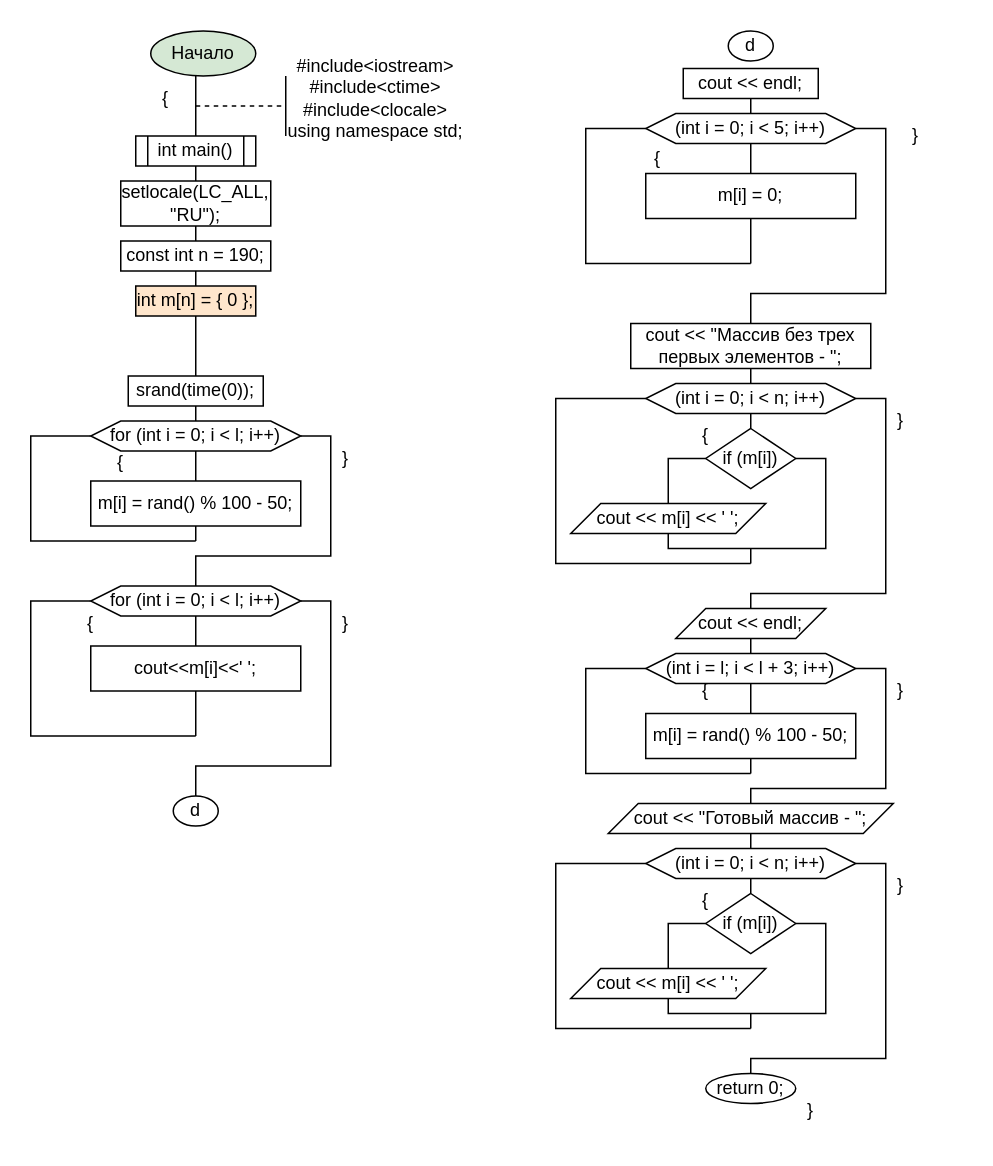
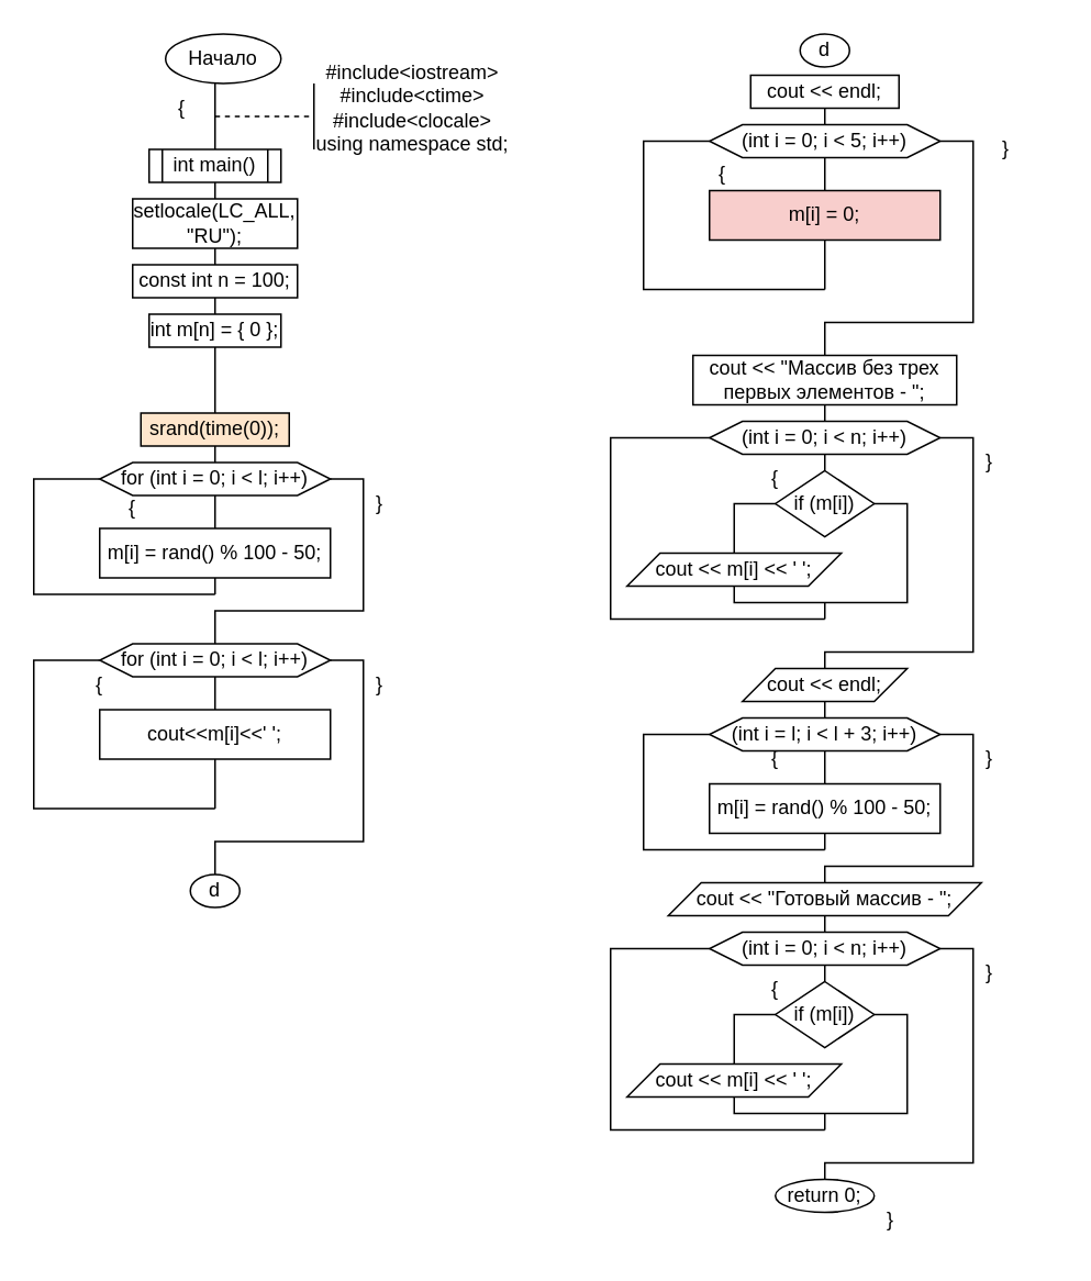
  <mxCell id="0" />
  <mxCell id="1" parent="0" />
  <mxCell id="2" value="" style="endArrow=none;html=1;rounded=0;entryX=0.5;entryY=1;entryDx=0;entryDy=0;" edge="1" parent="1" target="40"><mxGeometry width="50" height="50" relative="1" as="geometry"><mxPoint x="500" y="515" as="sourcePoint" /><mxPoint x="530" y="385" as="targetPoint" /></mxGeometry></mxCell>
  <mxCell id="3" value="" style="endArrow=none;html=1;rounded=0;entryX=0.5;entryY=1;entryDx=0;entryDy=0;" edge="1" parent="1" target="18"><mxGeometry width="50" height="50" relative="1" as="geometry"><mxPoint x="130" y="490" as="sourcePoint" /><mxPoint x="150" y="440" as="targetPoint" /></mxGeometry></mxCell>
  <mxCell id="4" value="" style="endArrow=none;html=1;rounded=0;entryX=0.5;entryY=1;entryDx=0;entryDy=0;" edge="1" parent="1"><mxGeometry width="50" height="50" relative="1" as="geometry"><mxPoint x="130" y="360" as="sourcePoint" /><mxPoint x="130" y="50" as="targetPoint" /></mxGeometry></mxCell>
- <mxCell id="5" value="Начало" style="ellipse;whiteSpace=wrap;html=1;fillColor=#d5e8d4;" vertex="1" parent="1"><mxGeometry x="100" y="20" width="70" height="30" as="geometry" /></mxCell>
+ <mxCell id="5" value="Начало" style="ellipse;whiteSpace=wrap;html=1;" vertex="1" parent="1"><mxGeometry x="100" y="20" width="70" height="30" as="geometry" /></mxCell>
  <mxCell id="6" value="" style="endArrow=none;dashed=1;html=1;rounded=0;" edge="1" parent="1"><mxGeometry width="50" height="50" relative="1" as="geometry"><mxPoint x="130" y="70" as="sourcePoint" /><mxPoint x="190" y="70" as="targetPoint" /></mxGeometry></mxCell>
  <mxCell id="7" value="" style="endArrow=none;html=1;rounded=0;" edge="1" parent="1"><mxGeometry width="50" height="50" relative="1" as="geometry"><mxPoint x="190" y="90" as="sourcePoint" /><mxPoint x="190" y="50" as="targetPoint" /></mxGeometry></mxCell>
  <mxCell id="8" value="#include&amp;lt;iostream&amp;gt;&lt;br&gt;#include&amp;lt;ctime&amp;gt;&lt;br&gt;#include&amp;lt;clocale&amp;gt;&lt;br&gt;using namespace std;" style="text;html=1;align=center;verticalAlign=middle;whiteSpace=wrap;rounded=0;" vertex="1" parent="1"><mxGeometry x="140" y="50" width="220" height="30" as="geometry" /></mxCell>
  <mxCell id="9" value="int main()" style="shape=process;whiteSpace=wrap;html=1;backgroundOutline=1;" vertex="1" parent="1"><mxGeometry x="90" y="90" width="80" height="20" as="geometry" /></mxCell>
  <mxCell id="10" value="setlocale(LC_ALL, &quot;RU&quot;);" style="rounded=0;whiteSpace=wrap;html=1;" vertex="1" parent="1"><mxGeometry x="80" y="120" width="100" height="30" as="geometry" /></mxCell>
- <mxCell id="11" value="const int n = 190;" style="rounded=0;whiteSpace=wrap;html=1;" vertex="1" parent="1"><mxGeometry x="80" y="160" width="100" height="20" as="geometry" /></mxCell>
- <mxCell id="12" value="int m[n] = { 0 };" style="rounded=0;whiteSpace=wrap;html=1;fillColor=#ffe6cc;" vertex="1" parent="1"><mxGeometry x="90" y="190" width="80" height="20" as="geometry" /></mxCell>
- <mxCell id="13" value="srand(time(0));" style="rounded=0;whiteSpace=wrap;html=1;" vertex="1" parent="1"><mxGeometry x="85" y="250" width="90" height="20" as="geometry" /></mxCell>
+ <mxCell id="11" value="const int n = 100;" style="rounded=0;whiteSpace=wrap;html=1;" vertex="1" parent="1"><mxGeometry x="80" y="160" width="100" height="20" as="geometry" /></mxCell>
+ <mxCell id="12" value="int m[n] = { 0 };" style="rounded=0;whiteSpace=wrap;html=1;" vertex="1" parent="1"><mxGeometry x="90" y="190" width="80" height="20" as="geometry" /></mxCell>
+ <mxCell id="13" value="srand(time(0));" style="rounded=0;whiteSpace=wrap;html=1;fillColor=#ffe6cc;" vertex="1" parent="1"><mxGeometry x="85" y="250" width="90" height="20" as="geometry" /></mxCell>
  <mxCell id="14" value="for (int i = 0; i &lt; l; i++)" style="shape=hexagon;perimeter=hexagonPerimeter2;whiteSpace=wrap;html=1;fixedSize=1;" vertex="1" parent="1"><mxGeometry x="60" y="280" width="140" height="20" as="geometry" /></mxCell>
  <mxCell id="15" value="m[i] = rand() % 100 - 50;" style="rounded=0;whiteSpace=wrap;html=1;" vertex="1" parent="1"><mxGeometry x="60" y="320" width="140" height="30" as="geometry" /></mxCell>
  <mxCell id="16" value="" style="endArrow=none;html=1;rounded=0;exitX=0;exitY=0.5;exitDx=0;exitDy=0;" edge="1" parent="1" source="14"><mxGeometry width="50" height="50" relative="1" as="geometry"><mxPoint x="60" y="390" as="sourcePoint" /><mxPoint x="130" y="360" as="targetPoint" /><Array as="points"><mxPoint x="20" y="290" /><mxPoint x="20" y="360" /></Array></mxGeometry></mxCell>
  <mxCell id="17" value="" style="endArrow=none;html=1;rounded=0;entryX=1;entryY=0.5;entryDx=0;entryDy=0;exitX=0.5;exitY=0;exitDx=0;exitDy=0;" edge="1" parent="1" source="18" target="14"><mxGeometry width="50" height="50" relative="1" as="geometry"><mxPoint x="130" y="420" as="sourcePoint" /><mxPoint x="190" y="350" as="targetPoint" /><Array as="points"><mxPoint x="130" y="370" /><mxPoint x="220" y="370" /><mxPoint x="220" y="290" /></Array></mxGeometry></mxCell>
  <mxCell id="18" value="for (int i = 0; i &lt; l; i++)" style="shape=hexagon;perimeter=hexagonPerimeter2;whiteSpace=wrap;html=1;fixedSize=1;" vertex="1" parent="1"><mxGeometry x="60" y="390" width="140" height="20" as="geometry" /></mxCell>
  <mxCell id="19" value="cout&amp;lt;&amp;lt;m[i]&amp;lt;&amp;lt;' ';" style="rounded=0;whiteSpace=wrap;html=1;" vertex="1" parent="1"><mxGeometry x="60" y="430" width="140" height="30" as="geometry" /></mxCell>
  <mxCell id="20" value="" style="endArrow=none;html=1;rounded=0;exitX=0;exitY=0.5;exitDx=0;exitDy=0;" edge="1" parent="1" source="18"><mxGeometry width="50" height="50" relative="1" as="geometry"><mxPoint x="60" y="500" as="sourcePoint" /><mxPoint x="130" y="490" as="targetPoint" /><Array as="points"><mxPoint x="20" y="400" /><mxPoint x="20" y="490" /></Array></mxGeometry></mxCell>
  <mxCell id="21" value="" style="endArrow=none;html=1;rounded=0;entryX=1;entryY=0.5;entryDx=0;entryDy=0;" edge="1" parent="1" target="18"><mxGeometry width="50" height="50" relative="1" as="geometry"><mxPoint x="130" y="530" as="sourcePoint" /><mxPoint x="190" y="460" as="targetPoint" /><Array as="points"><mxPoint x="130" y="510" /><mxPoint x="220" y="510" /><mxPoint x="220" y="400" /></Array></mxGeometry></mxCell>
  <mxCell id="22" value="cout &lt;&lt; endl;" style="rounded=0;whiteSpace=wrap;html=1;" vertex="1" parent="1"><mxGeometry x="455" y="45" width="90" height="20" as="geometry" /></mxCell>
  <mxCell id="23" value="" style="endArrow=none;html=1;rounded=0;entryX=0.5;entryY=1;entryDx=0;entryDy=0;" edge="1" parent="1" target="24"><mxGeometry width="50" height="50" relative="1" as="geometry"><mxPoint x="500" y="175" as="sourcePoint" /><mxPoint x="520" y="125" as="targetPoint" /></mxGeometry></mxCell>
  <mxCell id="24" value="(int i = 0; i &lt; 5; i++)" style="shape=hexagon;perimeter=hexagonPerimeter2;whiteSpace=wrap;html=1;fixedSize=1;" vertex="1" parent="1"><mxGeometry x="430" y="75" width="140" height="20" as="geometry" /></mxCell>
- <mxCell id="25" value="m[i] = 0;" style="rounded=0;whiteSpace=wrap;html=1;" vertex="1" parent="1"><mxGeometry x="430" y="115" width="140" height="30" as="geometry" /></mxCell>
+ <mxCell id="25" value="m[i] = 0;" style="rounded=0;whiteSpace=wrap;html=1;fillColor=#f8cecc;" vertex="1" parent="1"><mxGeometry x="430" y="115" width="140" height="30" as="geometry" /></mxCell>
  <mxCell id="26" value="" style="endArrow=none;html=1;rounded=0;exitX=0;exitY=0.5;exitDx=0;exitDy=0;" edge="1" parent="1" source="24"><mxGeometry width="50" height="50" relative="1" as="geometry"><mxPoint x="430" y="185" as="sourcePoint" /><mxPoint x="500" y="175" as="targetPoint" /><Array as="points"><mxPoint x="390" y="85" /><mxPoint x="390" y="175" /></Array></mxGeometry></mxCell>
  <mxCell id="27" value="" style="endArrow=none;html=1;rounded=0;entryX=1;entryY=0.5;entryDx=0;entryDy=0;" edge="1" parent="1" target="24"><mxGeometry width="50" height="50" relative="1" as="geometry"><mxPoint x="500" y="215" as="sourcePoint" /><mxPoint x="560" y="145" as="targetPoint" /><Array as="points"><mxPoint x="500" y="195" /><mxPoint x="590" y="195" /><mxPoint x="590" y="85" /></Array></mxGeometry></mxCell>
  <mxCell id="28" value="" style="endArrow=none;html=1;rounded=0;entryX=0.5;entryY=1;entryDx=0;entryDy=0;exitX=0.5;exitY=0;exitDx=0;exitDy=0;" edge="1" parent="1" source="24" target="22"><mxGeometry width="50" height="50" relative="1" as="geometry"><mxPoint x="500" y="15" as="sourcePoint" /><mxPoint x="550" y="-35" as="targetPoint" /></mxGeometry></mxCell>
  <mxCell id="29" value="cout &lt;&lt; &quot;Массив без трех первых элементов - &quot;;" style="rounded=0;whiteSpace=wrap;html=1;" vertex="1" parent="1"><mxGeometry x="420" y="215" width="160" height="30" as="geometry" /></mxCell>
  <mxCell id="30" value="(int i = 0; i &lt; n; i++)" style="shape=hexagon;perimeter=hexagonPerimeter2;whiteSpace=wrap;html=1;fixedSize=1;" vertex="1" parent="1"><mxGeometry x="430" y="255" width="140" height="20" as="geometry" /></mxCell>
  <mxCell id="31" value="" style="endArrow=none;html=1;rounded=0;exitX=0;exitY=0.5;exitDx=0;exitDy=0;" edge="1" parent="1" source="30"><mxGeometry width="50" height="50" relative="1" as="geometry"><mxPoint x="430" y="365" as="sourcePoint" /><mxPoint x="500" y="375" as="targetPoint" /><Array as="points"><mxPoint x="370" y="265" /><mxPoint x="370" y="375" /></Array></mxGeometry></mxCell>
  <mxCell id="32" value="" style="endArrow=none;html=1;rounded=0;entryX=0.5;entryY=1;entryDx=0;entryDy=0;exitX=0.5;exitY=0;exitDx=0;exitDy=0;" edge="1" parent="1" source="30"><mxGeometry width="50" height="50" relative="1" as="geometry"><mxPoint x="500" y="195" as="sourcePoint" /><mxPoint x="500" y="245" as="targetPoint" /></mxGeometry></mxCell>
  <mxCell id="33" value="if (m[i])" style="rhombus;whiteSpace=wrap;html=1;" vertex="1" parent="1"><mxGeometry x="470" y="285" width="60" height="40" as="geometry" /></mxCell>
  <mxCell id="34" value="" style="endArrow=none;html=1;rounded=0;entryX=0.5;entryY=1;entryDx=0;entryDy=0;exitX=0.5;exitY=0;exitDx=0;exitDy=0;" edge="1" parent="1" source="33" target="30"><mxGeometry width="50" height="50" relative="1" as="geometry"><mxPoint x="520" y="285" as="sourcePoint" /><mxPoint x="570" y="235" as="targetPoint" /></mxGeometry></mxCell>
  <mxCell id="35" value="cout &lt;&lt; m[i] &lt;&lt; ' ';" style="shape=parallelogram;perimeter=parallelogramPerimeter;whiteSpace=wrap;html=1;fixedSize=1;" vertex="1" parent="1"><mxGeometry x="380" y="335" width="130" height="20" as="geometry" /></mxCell>
  <mxCell id="36" value="" style="endArrow=none;html=1;rounded=0;entryX=0;entryY=0.5;entryDx=0;entryDy=0;exitX=0.5;exitY=0;exitDx=0;exitDy=0;" edge="1" parent="1" source="35" target="33"><mxGeometry width="50" height="50" relative="1" as="geometry"><mxPoint x="480" y="315" as="sourcePoint" /><mxPoint x="530" y="265" as="targetPoint" /><Array as="points"><mxPoint x="445" y="305" /></Array></mxGeometry></mxCell>
  <mxCell id="37" value="" style="endArrow=none;html=1;rounded=0;entryX=1;entryY=0.5;entryDx=0;entryDy=0;exitX=0.5;exitY=1;exitDx=0;exitDy=0;" edge="1" parent="1" source="35" target="33"><mxGeometry width="50" height="50" relative="1" as="geometry"><mxPoint x="500" y="365" as="sourcePoint" /><mxPoint x="530" y="265" as="targetPoint" /><Array as="points"><mxPoint x="445" y="365" /><mxPoint x="550" y="365" /><mxPoint x="550" y="305" /></Array></mxGeometry></mxCell>
  <mxCell id="38" value="" style="endArrow=none;html=1;rounded=0;" edge="1" parent="1"><mxGeometry width="50" height="50" relative="1" as="geometry"><mxPoint x="500" y="375" as="sourcePoint" /><mxPoint x="500" y="365" as="targetPoint" /></mxGeometry></mxCell>
  <mxCell id="39" value="" style="endArrow=none;html=1;rounded=0;entryX=1;entryY=0.5;entryDx=0;entryDy=0;" edge="1" parent="1" target="30"><mxGeometry width="50" height="50" relative="1" as="geometry"><mxPoint x="500" y="405" as="sourcePoint" /><mxPoint x="530" y="265" as="targetPoint" /><Array as="points"><mxPoint x="500" y="395" /><mxPoint x="590" y="395" /><mxPoint x="590" y="265" /></Array></mxGeometry></mxCell>
  <mxCell id="40" value="cout &lt;&lt; endl;" style="shape=parallelogram;perimeter=parallelogramPerimeter;whiteSpace=wrap;html=1;fixedSize=1;" vertex="1" parent="1"><mxGeometry x="450" y="405" width="100" height="20" as="geometry" /></mxCell>
  <mxCell id="41" value="(int i = l; i &lt; l + 3; i++)" style="shape=hexagon;perimeter=hexagonPerimeter2;whiteSpace=wrap;html=1;fixedSize=1;" vertex="1" parent="1"><mxGeometry x="430" y="435" width="140" height="20" as="geometry" /></mxCell>
  <mxCell id="42" value="m[i] = rand() % 100 - 50;" style="rounded=0;whiteSpace=wrap;html=1;" vertex="1" parent="1"><mxGeometry x="430" y="475" width="140" height="30" as="geometry" /></mxCell>
  <mxCell id="43" value="" style="endArrow=none;html=1;rounded=0;exitX=0;exitY=0.5;exitDx=0;exitDy=0;" edge="1" parent="1" source="41"><mxGeometry width="50" height="50" relative="1" as="geometry"><mxPoint x="430" y="545" as="sourcePoint" /><mxPoint x="500" y="515" as="targetPoint" /><Array as="points"><mxPoint x="390" y="445" /><mxPoint x="390" y="515" /></Array></mxGeometry></mxCell>
  <mxCell id="44" value="" style="endArrow=none;html=1;rounded=0;entryX=1;entryY=0.5;entryDx=0;entryDy=0;exitX=0.5;exitY=0;exitDx=0;exitDy=0;" edge="1" parent="1" target="41"><mxGeometry width="50" height="50" relative="1" as="geometry"><mxPoint x="500" y="545" as="sourcePoint" /><mxPoint x="560" y="505" as="targetPoint" /><Array as="points"><mxPoint x="500" y="525" /><mxPoint x="590" y="525" /><mxPoint x="590" y="445" /></Array></mxGeometry></mxCell>
  <mxCell id="45" value="cout &lt;&lt; &quot;Готовый массив - &quot;;" style="shape=parallelogram;perimeter=parallelogramPerimeter;whiteSpace=wrap;html=1;fixedSize=1;" vertex="1" parent="1"><mxGeometry x="405" y="535" width="190" height="20" as="geometry" /></mxCell>
  <mxCell id="46" value="(int i = 0; i &lt; n; i++)" style="shape=hexagon;perimeter=hexagonPerimeter2;whiteSpace=wrap;html=1;fixedSize=1;" vertex="1" parent="1"><mxGeometry x="430" y="565" width="140" height="20" as="geometry" /></mxCell>
  <mxCell id="47" value="" style="endArrow=none;html=1;rounded=0;exitX=0;exitY=0.5;exitDx=0;exitDy=0;" edge="1" parent="1" source="46"><mxGeometry width="50" height="50" relative="1" as="geometry"><mxPoint x="430" y="675" as="sourcePoint" /><mxPoint x="500" y="685" as="targetPoint" /><Array as="points"><mxPoint x="370" y="575" /><mxPoint x="370" y="685" /></Array></mxGeometry></mxCell>
  <mxCell id="48" value="" style="endArrow=none;html=1;rounded=0;entryX=0.5;entryY=1;entryDx=0;entryDy=0;exitX=0.5;exitY=0;exitDx=0;exitDy=0;" edge="1" parent="1" source="46"><mxGeometry width="50" height="50" relative="1" as="geometry"><mxPoint x="500" y="505" as="sourcePoint" /><mxPoint x="500" y="555" as="targetPoint" /></mxGeometry></mxCell>
  <mxCell id="49" value="if (m[i])" style="rhombus;whiteSpace=wrap;html=1;" vertex="1" parent="1"><mxGeometry x="470" y="595" width="60" height="40" as="geometry" /></mxCell>
  <mxCell id="50" value="" style="endArrow=none;html=1;rounded=0;entryX=0.5;entryY=1;entryDx=0;entryDy=0;exitX=0.5;exitY=0;exitDx=0;exitDy=0;" edge="1" parent="1" source="49" target="46"><mxGeometry width="50" height="50" relative="1" as="geometry"><mxPoint x="520" y="595" as="sourcePoint" /><mxPoint x="570" y="545" as="targetPoint" /></mxGeometry></mxCell>
  <mxCell id="51" value="cout &lt;&lt; m[i] &lt;&lt; ' ';" style="shape=parallelogram;perimeter=parallelogramPerimeter;whiteSpace=wrap;html=1;fixedSize=1;" vertex="1" parent="1"><mxGeometry x="380" y="645" width="130" height="20" as="geometry" /></mxCell>
  <mxCell id="52" value="" style="endArrow=none;html=1;rounded=0;entryX=0;entryY=0.5;entryDx=0;entryDy=0;exitX=0.5;exitY=0;exitDx=0;exitDy=0;" edge="1" parent="1" source="51" target="49"><mxGeometry width="50" height="50" relative="1" as="geometry"><mxPoint x="480" y="625" as="sourcePoint" /><mxPoint x="530" y="575" as="targetPoint" /><Array as="points"><mxPoint x="445" y="615" /></Array></mxGeometry></mxCell>
  <mxCell id="53" value="" style="endArrow=none;html=1;rounded=0;entryX=1;entryY=0.5;entryDx=0;entryDy=0;exitX=0.5;exitY=1;exitDx=0;exitDy=0;" edge="1" parent="1" source="51" target="49"><mxGeometry width="50" height="50" relative="1" as="geometry"><mxPoint x="500" y="675" as="sourcePoint" /><mxPoint x="530" y="575" as="targetPoint" /><Array as="points"><mxPoint x="445" y="675" /><mxPoint x="550" y="675" /><mxPoint x="550" y="615" /></Array></mxGeometry></mxCell>
  <mxCell id="54" value="" style="endArrow=none;html=1;rounded=0;" edge="1" parent="1"><mxGeometry width="50" height="50" relative="1" as="geometry"><mxPoint x="500" y="685" as="sourcePoint" /><mxPoint x="500" y="675" as="targetPoint" /></mxGeometry></mxCell>
  <mxCell id="55" value="" style="endArrow=none;html=1;rounded=0;entryX=1;entryY=0.5;entryDx=0;entryDy=0;" edge="1" parent="1" target="46"><mxGeometry width="50" height="50" relative="1" as="geometry"><mxPoint x="500" y="715" as="sourcePoint" /><mxPoint x="530" y="575" as="targetPoint" /><Array as="points"><mxPoint x="500" y="705" /><mxPoint x="590" y="705" /><mxPoint x="590" y="575" /></Array></mxGeometry></mxCell>
  <mxCell id="56" value="return 0;" style="ellipse;whiteSpace=wrap;html=1;" vertex="1" parent="1"><mxGeometry x="470" y="715" width="60" height="20" as="geometry" /></mxCell>
  <mxCell id="57" value="{" style="text;html=1;align=center;verticalAlign=middle;whiteSpace=wrap;rounded=0;" vertex="1" parent="1"><mxGeometry x="80" y="50" width="60" height="30" as="geometry" /></mxCell>
  <mxCell id="58" value="}" style="text;html=1;align=center;verticalAlign=middle;whiteSpace=wrap;rounded=0;" vertex="1" parent="1"><mxGeometry x="510" y="725" width="60" height="30" as="geometry" /></mxCell>
  <mxCell id="59" value="}" style="text;html=1;align=center;verticalAlign=middle;whiteSpace=wrap;rounded=0;" vertex="1" parent="1"><mxGeometry x="570" y="575" width="60" height="30" as="geometry" /></mxCell>
  <mxCell id="60" value="{" style="text;html=1;align=center;verticalAlign=middle;whiteSpace=wrap;rounded=0;" vertex="1" parent="1"><mxGeometry x="440" y="585" width="60" height="30" as="geometry" /></mxCell>
  <mxCell id="61" value="{" style="text;html=1;align=center;verticalAlign=middle;whiteSpace=wrap;rounded=0;" vertex="1" parent="1"><mxGeometry x="440" y="445" width="60" height="30" as="geometry" /></mxCell>
  <mxCell id="62" value="}" style="text;html=1;align=center;verticalAlign=middle;whiteSpace=wrap;rounded=0;" vertex="1" parent="1"><mxGeometry x="570" y="445" width="60" height="30" as="geometry" /></mxCell>
  <mxCell id="63" value="}" style="text;html=1;align=center;verticalAlign=middle;whiteSpace=wrap;rounded=0;" vertex="1" parent="1"><mxGeometry x="570" y="265" width="60" height="30" as="geometry" /></mxCell>
  <mxCell id="64" value="{" style="text;html=1;align=center;verticalAlign=middle;whiteSpace=wrap;rounded=0;" vertex="1" parent="1"><mxGeometry x="440" y="275" width="60" height="30" as="geometry" /></mxCell>
  <mxCell id="65" value="{" style="text;html=1;align=center;verticalAlign=middle;whiteSpace=wrap;rounded=0;" vertex="1" parent="1"><mxGeometry x="407.5" y="90" width="60" height="30" as="geometry" /></mxCell>
  <mxCell id="66" value="}" style="text;html=1;align=center;verticalAlign=middle;whiteSpace=wrap;rounded=0;" vertex="1" parent="1"><mxGeometry x="580" y="75" width="60" height="30" as="geometry" /></mxCell>
  <mxCell id="67" value="}" style="text;html=1;align=center;verticalAlign=middle;whiteSpace=wrap;rounded=0;" vertex="1" parent="1"><mxGeometry x="200" y="400" width="60" height="30" as="geometry" /></mxCell>
  <mxCell id="68" value="}" style="text;html=1;align=center;verticalAlign=middle;whiteSpace=wrap;rounded=0;" vertex="1" parent="1"><mxGeometry x="200" y="290" width="60" height="30" as="geometry" /></mxCell>
  <mxCell id="69" value="{" style="text;html=1;align=center;verticalAlign=middle;whiteSpace=wrap;rounded=0;" vertex="1" parent="1"><mxGeometry x="30" y="400" width="60" height="30" as="geometry" /></mxCell>
  <mxCell id="70" value="{" style="text;html=1;align=center;verticalAlign=middle;whiteSpace=wrap;rounded=0;" vertex="1" parent="1"><mxGeometry x="50" y="265" width="60" height="85" as="geometry" /></mxCell>
  <mxCell id="71" value="d" style="ellipse;whiteSpace=wrap;html=1;" vertex="1" parent="1"><mxGeometry x="115" y="530" width="30" height="20" as="geometry" /></mxCell>
  <mxCell id="72" value="d" style="ellipse;whiteSpace=wrap;html=1;" vertex="1" parent="1"><mxGeometry x="485" y="20" width="30" height="20" as="geometry" /></mxCell>
